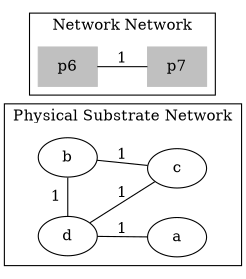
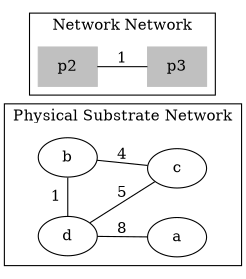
  graph {
    rankdir=LR
    a
    b
    d
    c
-   p2 [color=grey shape=box style=filled label=p6]
-   p3 [color=grey shape=box style=filled label=p7]
+   p2 [color=grey shape=box style=filled]
+   p3 [color=grey shape=box style=filled]
    subgraph cluster_1 {
      label="Physical Substrate Network"
      c
      subgraph sub_2 {
        label="Physical Substrate Network"
        rank=1
        a
      }
      subgraph sub_3 {
        label="Physical Substrate Network"
        rank=same
        b
        d
      }
    }
    subgraph cluster_4 {
      label="Network Network"
      p2
      p3
    }
-   b -- c [label=1]
-   d -- a [label=1]
+   b -- c [label=4]
+   d -- a [label=8]
    d -- b [label=1]
-   c -- d [label=1]
+   c -- d [label=5]
    p2 -- p3 [label=1]
  }
